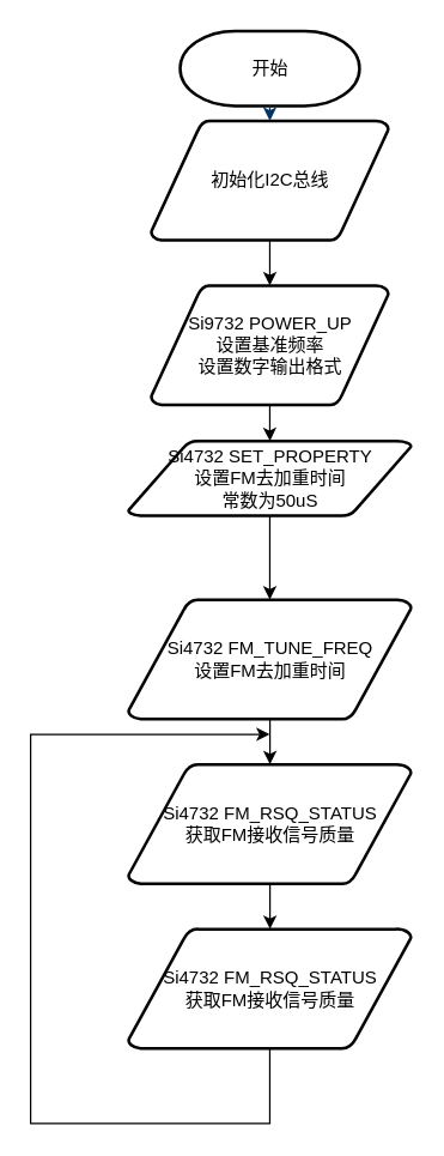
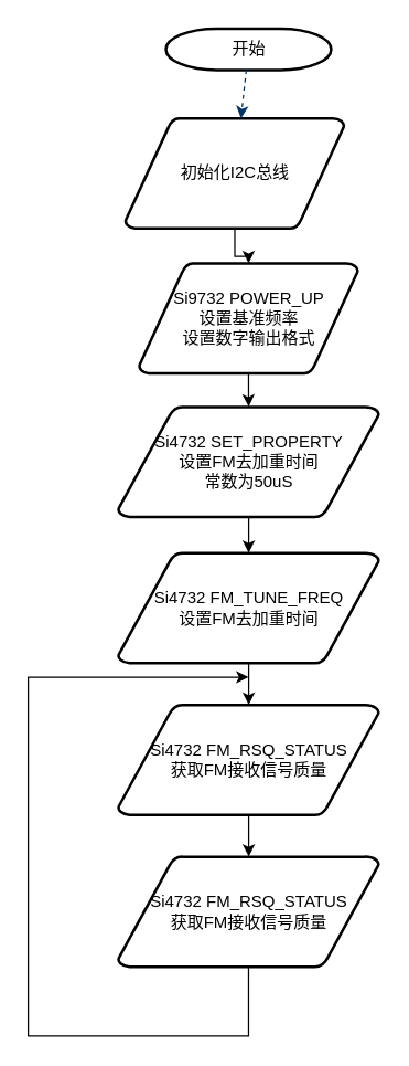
  <mxCell id="0" />
  <mxCell id="1" parent="0" />
- <mxCell id="2" value="开始" style="shape=mxgraph.flowchart.terminator;strokeWidth=2;gradientColor=none;gradientDirection=north;fontStyle=0;html=1;" parent="1" vertex="1"><mxGeometry x="120" y="20" width="120" height="50" as="geometry" /></mxCell>
+ <mxCell id="2" value="开始" style="shape=mxgraph.flowchart.terminator;strokeWidth=2;gradientColor=none;gradientDirection=north;fontStyle=0;html=1;" parent="1" vertex="1"><mxGeometry x="120" y="20" width="120" height="30" as="geometry" /></mxCell>
  <mxCell id="3" value="" style="edgeStyle=orthogonalEdgeStyle;rounded=0;orthogonalLoop=1;jettySize=auto;html=1;" edge="1" parent="1" source="4" target="7"><mxGeometry relative="1" as="geometry" /></mxCell>
- <mxCell id="4" value="初始化I2C总线" style="shape=mxgraph.flowchart.data;strokeWidth=2;gradientColor=none;gradientDirection=north;fontStyle=0;html=1;" parent="1" vertex="1"><mxGeometry x="100.5" y="80" width="159" height="80" as="geometry" /></mxCell>
+ <mxCell id="4" value="初始化I2C总线" style="shape=mxgraph.flowchart.data;strokeWidth=2;gradientColor=none;gradientDirection=north;fontStyle=0;html=1;" parent="1" vertex="1"><mxGeometry x="90.5" y="85" width="159" height="80" as="geometry" /></mxCell>
  <mxCell id="5" style="fontStyle=1;strokeColor=#003366;strokeWidth=1;html=1;dashed=1;" parent="1" source="2" target="4" edge="1"><mxGeometry relative="1" as="geometry" /></mxCell>
  <mxCell id="6" value="" style="edgeStyle=orthogonalEdgeStyle;rounded=0;orthogonalLoop=1;jettySize=auto;html=1;" edge="1" parent="1" source="7" target="9"><mxGeometry relative="1" as="geometry" /></mxCell>
  <mxCell id="7" value="Si9732 POWER_UP&lt;br&gt;设置基准频率&lt;br&gt;设置数字输出格式" style="shape=mxgraph.flowchart.data;strokeWidth=2;gradientColor=none;gradientDirection=north;fontStyle=0;html=1;" vertex="1" parent="1"><mxGeometry x="100.5" y="190" width="159" height="80" as="geometry" /></mxCell>
  <mxCell id="8" value="" style="edgeStyle=orthogonalEdgeStyle;rounded=0;orthogonalLoop=1;jettySize=auto;html=1;" edge="1" parent="1" source="9" target="11"><mxGeometry relative="1" as="geometry" /></mxCell>
- <mxCell id="9" value="Si4732 SET_PROPERTY&lt;br&gt;设置FM去加重时间&lt;br&gt;常数为50uS" style="shape=mxgraph.flowchart.data;strokeWidth=2;gradientColor=none;gradientDirection=north;fontStyle=0;html=1;" vertex="1" parent="1"><mxGeometry x="85.25" y="294" width="189.5" height="50" as="geometry" /></mxCell>
+ <mxCell id="9" value="Si4732 SET_PROPERTY&lt;br&gt;设置FM去加重时间&lt;br&gt;常数为50uS" style="shape=mxgraph.flowchart.data;strokeWidth=2;gradientColor=none;gradientDirection=north;fontStyle=0;html=1;" vertex="1" parent="1"><mxGeometry x="85.25" y="294" width="189.5" height="80" as="geometry" /></mxCell>
  <mxCell id="10" value="" style="edgeStyle=orthogonalEdgeStyle;rounded=0;orthogonalLoop=1;jettySize=auto;html=1;" edge="1" parent="1" source="11" target="13"><mxGeometry relative="1" as="geometry" /></mxCell>
  <mxCell id="11" value="Si4732 FM_TUNE_FREQ&lt;br&gt;设置FM去加重时间" style="shape=mxgraph.flowchart.data;strokeWidth=2;gradientColor=none;gradientDirection=north;fontStyle=0;html=1;" vertex="1" parent="1"><mxGeometry x="85.25" y="400" width="189.5" height="80" as="geometry" /></mxCell>
  <mxCell id="12" value="" style="edgeStyle=orthogonalEdgeStyle;rounded=0;orthogonalLoop=1;jettySize=auto;html=1;" edge="1" parent="1" source="13" target="14"><mxGeometry relative="1" as="geometry" /></mxCell>
  <mxCell id="13" value="Si4732 FM_RSQ_STATUS&lt;br&gt;获取FM接收信号质量" style="shape=mxgraph.flowchart.data;strokeWidth=2;gradientColor=none;gradientDirection=north;fontStyle=0;html=1;" vertex="1" parent="1"><mxGeometry x="85.25" y="510" width="189.5" height="80" as="geometry" /></mxCell>
  <mxCell id="14" value="Si4732 FM_RSQ_STATUS&lt;br&gt;获取FM接收信号质量" style="shape=mxgraph.flowchart.data;strokeWidth=2;gradientColor=none;gradientDirection=north;fontStyle=0;html=1;" vertex="1" parent="1"><mxGeometry x="85.25" y="620" width="189.5" height="80" as="geometry" /></mxCell>
  <mxCell id="15" value="" style="endArrow=classic;html=1;rounded=0;exitX=0.5;exitY=1;exitDx=0;exitDy=0;exitPerimeter=0;" edge="1" parent="1" source="14"><mxGeometry width="50" height="50" relative="1" as="geometry"><mxPoint x="200" y="750" as="sourcePoint" /><mxPoint x="180" y="490" as="targetPoint" /><Array as="points"><mxPoint x="180" y="750" /><mxPoint x="20" y="750" /><mxPoint x="20" y="490" /></Array></mxGeometry></mxCell>
